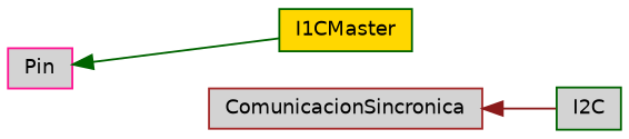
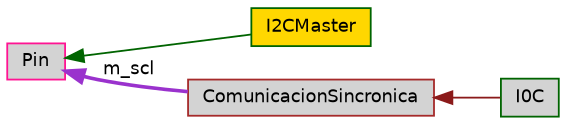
  digraph {
    rankdir=LR
    node [color=darkgreen fillcolor=lightgrey fontname=Helvetica fontsize=10 shape=record style=filled]
    edge [dir=back fontname=Helvetica fontsize=10 labelfontname=Helvetica labelfontsize=10 style=solid]
-   n1 [fillcolor=gold fontcolor=black height=0.2 label=I1CMaster width=0.4]
-   n2 [height=0.2 label=I2C width=0.4]
+   n1 [fillcolor=gold fontcolor=black height=0.2 label=I2CMaster width=0.4]
+   n2 [height=0.2 label=I0C width=0.4]
    n3 [color=brown height=0.2 label=ComunicacionSincronica width=0.4]
    n4 [color=deeppink height=0.2 label=Pin width=0.4]
    n3 -> n2 [color=firebrick4]
    n4 -> n1 [color=darkgreen]
+   n4 -> n3 [color=darkorchid3 label=" m_scl" style=bold]
  }
